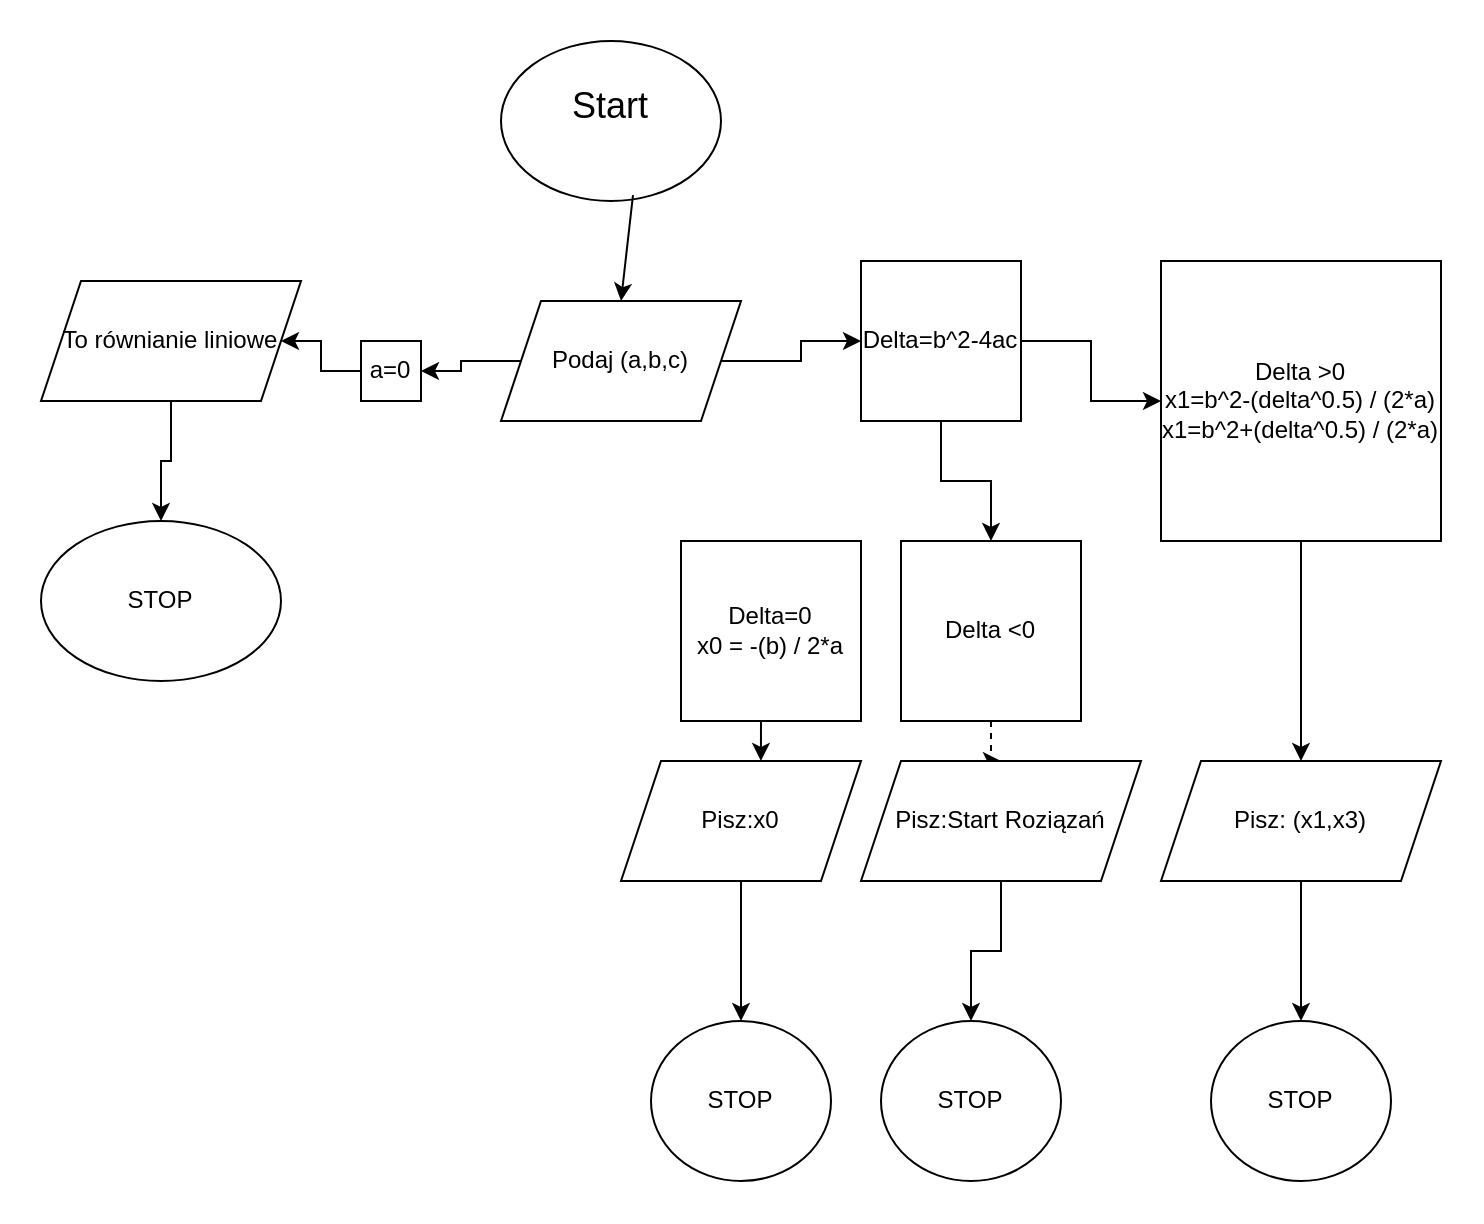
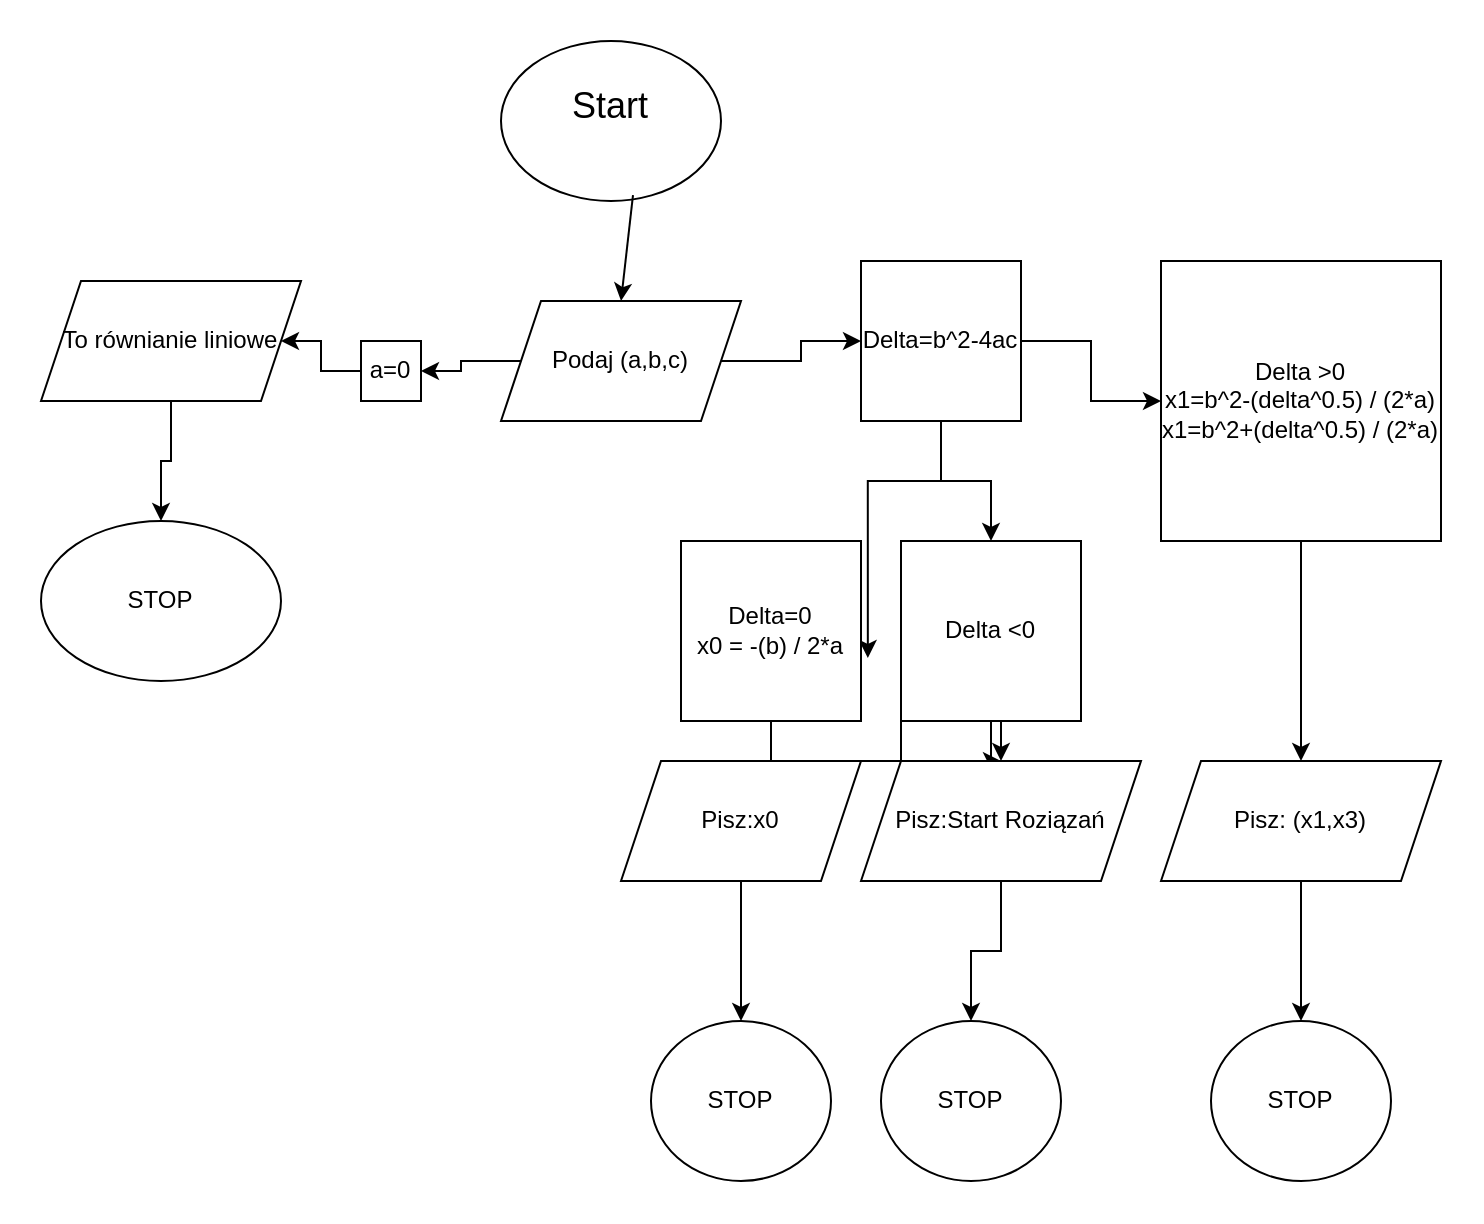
  <mxCell id="0" />
  <mxCell id="1" parent="0" />
  <mxCell id="2" value="&lt;font style=&quot;font-size: 18px;&quot;&gt;Start&lt;/font&gt;&lt;div&gt;&lt;br&gt;&lt;/div&gt;" style="ellipse;whiteSpace=wrap;html=1;" vertex="1" parent="1"><mxGeometry x="250" y="20" width="110" height="80" as="geometry" /></mxCell>
  <mxCell id="3" value="" style="endArrow=classic;html=1;rounded=0;exitX=0.6;exitY=0.963;exitDx=0;exitDy=0;exitPerimeter=0;entryX=0.5;entryY=0;entryDx=0;entryDy=0;" edge="1" parent="1" source="2" target="8"><mxGeometry width="50" height="50" relative="1" as="geometry"><mxPoint x="370" y="220" as="sourcePoint" /><mxPoint x="414" y="150" as="targetPoint" /></mxGeometry></mxCell>
  <mxCell id="4" style="edgeStyle=orthogonalEdgeStyle;rounded=0;orthogonalLoop=1;jettySize=auto;html=1;entryX=1;entryY=0.5;entryDx=0;entryDy=0;exitX=0;exitY=0.5;exitDx=0;exitDy=0;" edge="1" parent="1" source="8" target="6"><mxGeometry relative="1" as="geometry"><mxPoint x="240" y="185" as="sourcePoint" /></mxGeometry></mxCell>
  <mxCell id="5" style="edgeStyle=orthogonalEdgeStyle;rounded=0;orthogonalLoop=1;jettySize=auto;html=1;" edge="1" parent="1" source="6" target="23"><mxGeometry relative="1" as="geometry" /></mxCell>
  <mxCell id="6" value="a=0" style="rounded=0;whiteSpace=wrap;html=1;" vertex="1" parent="1"><mxGeometry x="180" y="170" width="30" height="30" as="geometry" /></mxCell>
  <mxCell id="7" value="" style="edgeStyle=orthogonalEdgeStyle;rounded=0;orthogonalLoop=1;jettySize=auto;html=1;" edge="1" parent="1" source="8" target="13"><mxGeometry relative="1" as="geometry" /></mxCell>
  <mxCell id="8" value="Podaj (a,b,c)" style="shape=parallelogram;perimeter=parallelogramPerimeter;whiteSpace=wrap;html=1;fixedSize=1;" vertex="1" parent="1"><mxGeometry x="250" y="150" width="120" height="60" as="geometry" /></mxCell>
  <mxCell id="9" value="STOP" style="ellipse;whiteSpace=wrap;html=1;" vertex="1" parent="1"><mxGeometry x="20" y="260" width="120" height="80" as="geometry" /></mxCell>
+ <mxCell id="10" style="edgeStyle=orthogonalEdgeStyle;rounded=0;orthogonalLoop=1;jettySize=auto;html=1;entryX=1.038;entryY=0.65;entryDx=0;entryDy=0;entryPerimeter=0;" edge="1" parent="1" source="13" target="14"><mxGeometry relative="1" as="geometry"><mxPoint x="670" y="310" as="targetPoint" /></mxGeometry></mxCell>
  <mxCell id="11" style="edgeStyle=orthogonalEdgeStyle;rounded=0;orthogonalLoop=1;jettySize=auto;html=1;entryX=0;entryY=0.5;entryDx=0;entryDy=0;" edge="1" parent="1" source="13" target="18"><mxGeometry relative="1" as="geometry" /></mxCell>
  <mxCell id="12" style="edgeStyle=orthogonalEdgeStyle;rounded=0;orthogonalLoop=1;jettySize=auto;html=1;entryX=0.5;entryY=0;entryDx=0;entryDy=0;" edge="1" parent="1" source="13" target="16"><mxGeometry relative="1" as="geometry" /></mxCell>
  <mxCell id="13" value="Delta=b^2-4ac" style="whiteSpace=wrap;html=1;aspect=fixed;" vertex="1" parent="1"><mxGeometry x="430" y="130" width="80" height="80" as="geometry" /></mxCell>
  <mxCell id="14" value="Delta=0&lt;div&gt;x0 = -(b) / 2*a&lt;/div&gt;" style="whiteSpace=wrap;html=1;aspect=fixed;" vertex="1" parent="1"><mxGeometry x="340" y="270" width="90" height="90" as="geometry" /></mxCell>
- <mxCell id="15" style="edgeStyle=orthogonalEdgeStyle;rounded=0;orthogonalLoop=1;jettySize=auto;html=1;entryX=0.5;entryY=0;entryDx=0;entryDy=0;dashed=1;" edge="1" parent="1" source="16" target="28"><mxGeometry relative="1" as="geometry" /></mxCell>
+ <mxCell id="15" style="edgeStyle=orthogonalEdgeStyle;rounded=0;orthogonalLoop=1;jettySize=auto;html=1;entryX=0.5;entryY=0;entryDx=0;entryDy=0;" edge="1" parent="1" source="16" target="28"><mxGeometry relative="1" as="geometry" /></mxCell>
  <mxCell id="16" value="Delta &amp;lt;0" style="whiteSpace=wrap;html=1;aspect=fixed;" vertex="1" parent="1"><mxGeometry x="450" y="270" width="90" height="90" as="geometry" /></mxCell>
  <mxCell id="17" style="edgeStyle=orthogonalEdgeStyle;rounded=0;orthogonalLoop=1;jettySize=auto;html=1;entryX=0.5;entryY=0;entryDx=0;entryDy=0;" edge="1" parent="1" source="18" target="30"><mxGeometry relative="1" as="geometry" /></mxCell>
  <mxCell id="18" value="Delta &amp;gt;0&lt;div&gt;x1=b^2-(delta^0.5) / (2*a)&lt;/div&gt;&lt;div&gt;x1=b^2+(delta^0.5) / (2*a)&lt;/div&gt;" style="whiteSpace=wrap;html=1;aspect=fixed;" vertex="1" parent="1"><mxGeometry x="580" y="130" width="140" height="140" as="geometry" /></mxCell>
  <mxCell id="19" value="STOP" style="ellipse;whiteSpace=wrap;html=1;" vertex="1" parent="1"><mxGeometry x="325" y="510" width="90" height="80" as="geometry" /></mxCell>
  <mxCell id="20" value="STOP" style="ellipse;whiteSpace=wrap;html=1;" vertex="1" parent="1"><mxGeometry x="440" y="510" width="90" height="80" as="geometry" /></mxCell>
  <mxCell id="21" value="STOP" style="ellipse;whiteSpace=wrap;html=1;" vertex="1" parent="1"><mxGeometry x="605" y="510" width="90" height="80" as="geometry" /></mxCell>
  <mxCell id="22" style="edgeStyle=orthogonalEdgeStyle;rounded=0;orthogonalLoop=1;jettySize=auto;html=1;entryX=0.5;entryY=0;entryDx=0;entryDy=0;" edge="1" parent="1" source="23" target="9"><mxGeometry relative="1" as="geometry" /></mxCell>
  <mxCell id="23" value="To równianie liniowe" style="shape=parallelogram;perimeter=parallelogramPerimeter;whiteSpace=wrap;html=1;fixedSize=1;" vertex="1" parent="1"><mxGeometry x="20" y="140" width="130" height="60" as="geometry" /></mxCell>
  <mxCell id="24" style="edgeStyle=orthogonalEdgeStyle;rounded=0;orthogonalLoop=1;jettySize=auto;html=1;entryX=0.5;entryY=0;entryDx=0;entryDy=0;" edge="1" parent="1" source="25" target="19"><mxGeometry relative="1" as="geometry" /></mxCell>
  <mxCell id="25" value="Pisz:x0" style="shape=parallelogram;perimeter=parallelogramPerimeter;whiteSpace=wrap;html=1;fixedSize=1;" vertex="1" parent="1"><mxGeometry x="310" y="380" width="120" height="60" as="geometry" /></mxCell>
- <mxCell id="26" style="edgeStyle=orthogonalEdgeStyle;rounded=0;orthogonalLoop=1;jettySize=auto;html=1;exitX=0.5;exitY=1;exitDx=0;exitDy=0;entryX=0.583;entryY=0;entryDx=0;entryDy=0;entryPerimeter=0;" edge="1" parent="1" source="14" target="25"><mxGeometry relative="1" as="geometry" /></mxCell>
+ <mxCell id="26" style="edgeStyle=orthogonalEdgeStyle;rounded=0;orthogonalLoop=1;jettySize=auto;html=1;exitX=0.5;exitY=1;exitDx=0;exitDy=0;" edge="1" parent="1" source="14" target="28"><mxGeometry relative="1" as="geometry" /></mxCell>
  <mxCell id="27" style="edgeStyle=orthogonalEdgeStyle;rounded=0;orthogonalLoop=1;jettySize=auto;html=1;entryX=0.5;entryY=0;entryDx=0;entryDy=0;" edge="1" parent="1" source="28" target="20"><mxGeometry relative="1" as="geometry" /></mxCell>
  <mxCell id="28" value="Pisz:Start Roziązań" style="shape=parallelogram;perimeter=parallelogramPerimeter;whiteSpace=wrap;html=1;fixedSize=1;" vertex="1" parent="1"><mxGeometry x="430" y="380" width="140" height="60" as="geometry" /></mxCell>
  <mxCell id="29" style="edgeStyle=orthogonalEdgeStyle;rounded=0;orthogonalLoop=1;jettySize=auto;html=1;entryX=0.5;entryY=0;entryDx=0;entryDy=0;" edge="1" parent="1" source="30" target="21"><mxGeometry relative="1" as="geometry" /></mxCell>
  <mxCell id="30" value="Pisz: (x1,x3)" style="shape=parallelogram;perimeter=parallelogramPerimeter;whiteSpace=wrap;html=1;fixedSize=1;" vertex="1" parent="1"><mxGeometry x="580" y="380" width="140" height="60" as="geometry" /></mxCell>
